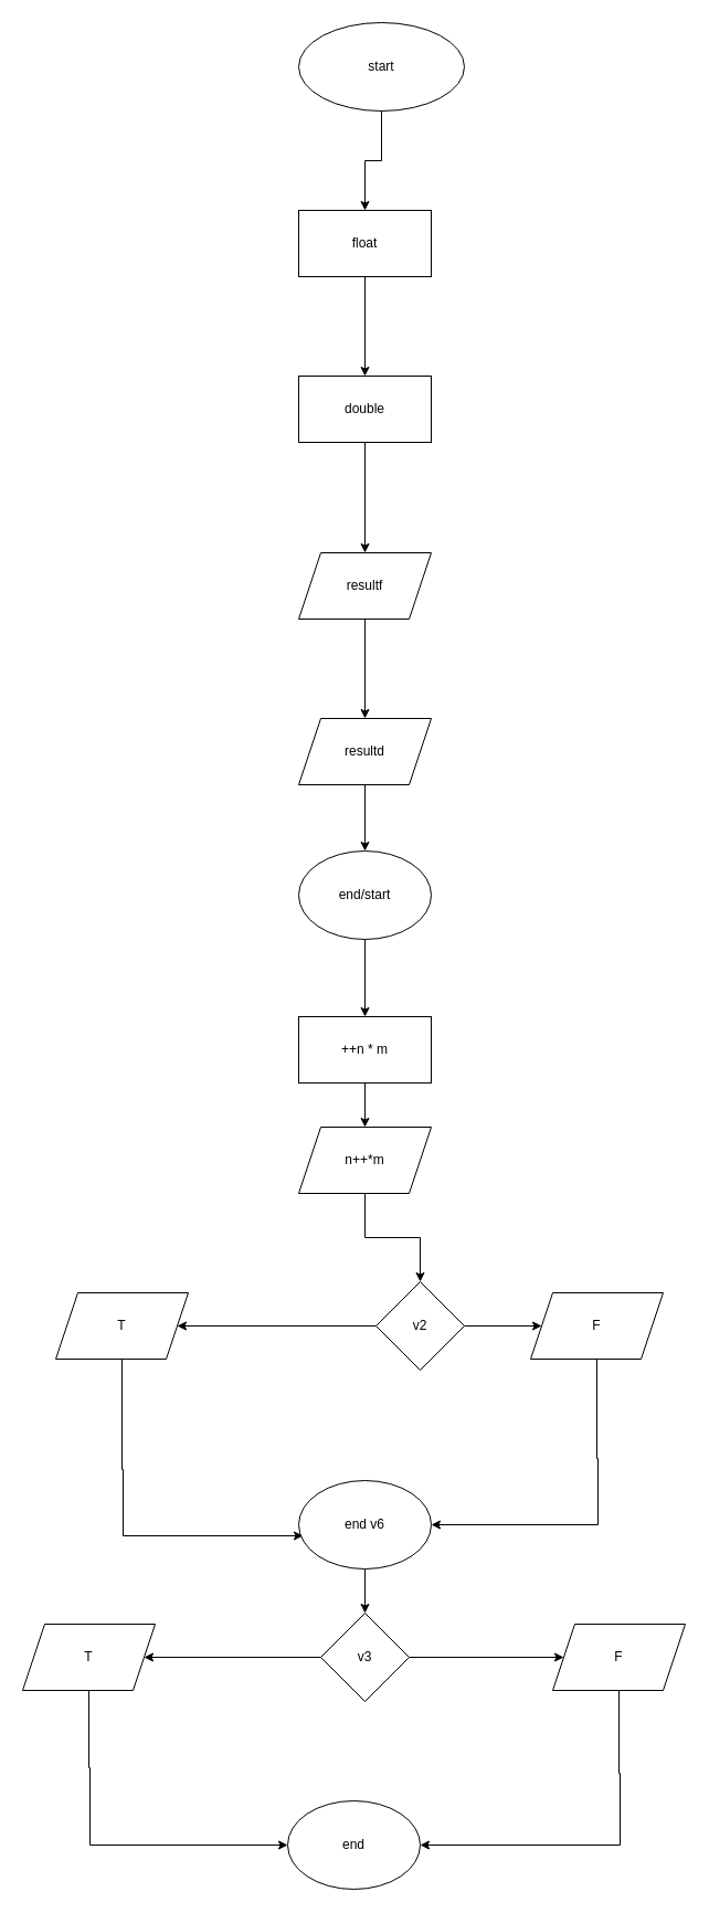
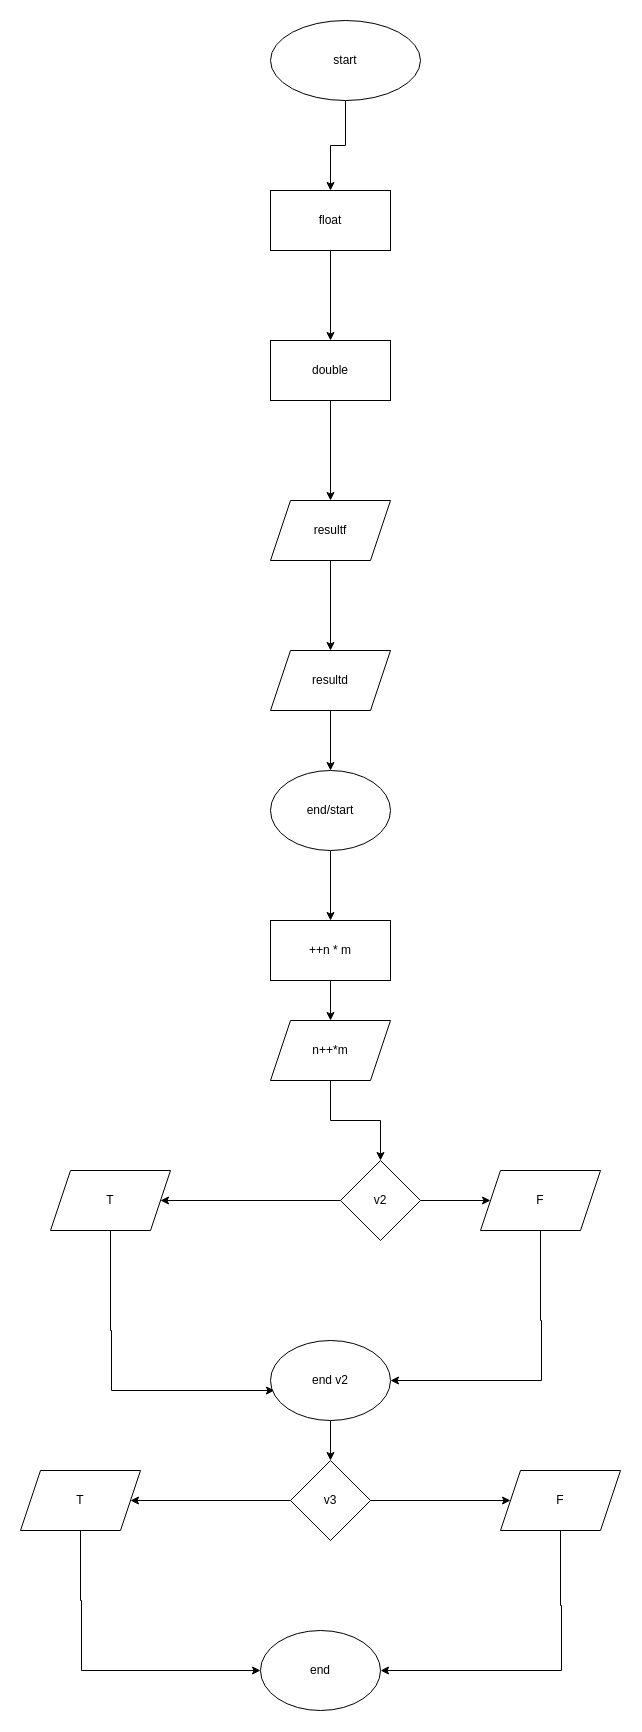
  <mxCell id="0" />
  <mxCell id="1" parent="0" />
  <mxCell id="2" style="edgeStyle=orthogonalEdgeStyle;rounded=0;orthogonalLoop=1;jettySize=auto;html=1;" edge="1" parent="1" source="3" target="5"><mxGeometry relative="1" as="geometry"><mxPoint x="330" y="220" as="targetPoint" /></mxGeometry></mxCell>
  <mxCell id="3" value="start" style="ellipse;whiteSpace=wrap;html=1;" vertex="1" parent="1"><mxGeometry x="270" y="20" width="150" height="80" as="geometry" /></mxCell>
  <mxCell id="4" style="edgeStyle=orthogonalEdgeStyle;rounded=0;orthogonalLoop=1;jettySize=auto;html=1;" edge="1" parent="1" source="5" target="7"><mxGeometry relative="1" as="geometry"><mxPoint x="330" y="370" as="targetPoint" /></mxGeometry></mxCell>
  <mxCell id="5" value="float" style="rounded=0;whiteSpace=wrap;html=1;" vertex="1" parent="1"><mxGeometry x="270" y="190" width="120" height="60" as="geometry" /></mxCell>
  <mxCell id="6" style="edgeStyle=orthogonalEdgeStyle;rounded=0;orthogonalLoop=1;jettySize=auto;html=1;" edge="1" parent="1" source="7" target="9"><mxGeometry relative="1" as="geometry"><mxPoint x="330" y="530" as="targetPoint" /></mxGeometry></mxCell>
  <mxCell id="7" value="double" style="rounded=0;whiteSpace=wrap;html=1;" vertex="1" parent="1"><mxGeometry x="270" y="340" width="120" height="60" as="geometry" /></mxCell>
  <mxCell id="8" style="edgeStyle=orthogonalEdgeStyle;rounded=0;orthogonalLoop=1;jettySize=auto;html=1;" edge="1" parent="1" source="9" target="11"><mxGeometry relative="1" as="geometry"><mxPoint x="330" y="680" as="targetPoint" /></mxGeometry></mxCell>
  <mxCell id="9" value="resultf" style="shape=parallelogram;perimeter=parallelogramPerimeter;whiteSpace=wrap;html=1;fixedSize=1;" vertex="1" parent="1"><mxGeometry x="270" y="500" width="120" height="60" as="geometry" /></mxCell>
  <mxCell id="10" style="edgeStyle=orthogonalEdgeStyle;rounded=0;orthogonalLoop=1;jettySize=auto;html=1;" edge="1" parent="1" source="11" target="13"><mxGeometry relative="1" as="geometry"><mxPoint x="330" y="810" as="targetPoint" /></mxGeometry></mxCell>
  <mxCell id="11" value="resultd" style="shape=parallelogram;perimeter=parallelogramPerimeter;whiteSpace=wrap;html=1;fixedSize=1;" vertex="1" parent="1"><mxGeometry x="270" y="650" width="120" height="60" as="geometry" /></mxCell>
  <mxCell id="12" style="edgeStyle=orthogonalEdgeStyle;rounded=0;orthogonalLoop=1;jettySize=auto;html=1;" edge="1" parent="1" source="13" target="15"><mxGeometry relative="1" as="geometry"><mxPoint x="330" y="950" as="targetPoint" /></mxGeometry></mxCell>
  <mxCell id="13" value="end/start" style="ellipse;whiteSpace=wrap;html=1;" vertex="1" parent="1"><mxGeometry x="270" y="770" width="120" height="80" as="geometry" /></mxCell>
  <mxCell id="14" style="edgeStyle=orthogonalEdgeStyle;rounded=0;orthogonalLoop=1;jettySize=auto;html=1;" edge="1" parent="1" source="15" target="17"><mxGeometry relative="1" as="geometry"><mxPoint x="330" y="1050" as="targetPoint" /></mxGeometry></mxCell>
  <mxCell id="15" value="++n * m" style="rounded=0;whiteSpace=wrap;html=1;" vertex="1" parent="1"><mxGeometry x="270" y="920" width="120" height="60" as="geometry" /></mxCell>
  <mxCell id="16" style="edgeStyle=orthogonalEdgeStyle;rounded=0;orthogonalLoop=1;jettySize=auto;html=1;" edge="1" parent="1" source="17" target="20"><mxGeometry relative="1" as="geometry"><mxPoint x="330" y="1150" as="targetPoint" /></mxGeometry></mxCell>
  <mxCell id="17" value="n++*m" style="shape=parallelogram;perimeter=parallelogramPerimeter;whiteSpace=wrap;html=1;fixedSize=1;" vertex="1" parent="1"><mxGeometry x="270" y="1020" width="120" height="60" as="geometry" /></mxCell>
  <mxCell id="18" style="edgeStyle=orthogonalEdgeStyle;rounded=0;orthogonalLoop=1;jettySize=auto;html=1;" edge="1" parent="1" source="20" target="24"><mxGeometry relative="1" as="geometry"><mxPoint x="110" y="1200" as="targetPoint" /></mxGeometry></mxCell>
  <mxCell id="19" style="edgeStyle=orthogonalEdgeStyle;rounded=0;orthogonalLoop=1;jettySize=auto;html=1;" edge="1" parent="1" source="20" target="22"><mxGeometry relative="1" as="geometry"><mxPoint x="540" y="1200" as="targetPoint" /></mxGeometry></mxCell>
  <mxCell id="20" value="v2" style="rhombus;whiteSpace=wrap;html=1;" vertex="1" parent="1"><mxGeometry x="340" y="1160" width="80" height="80" as="geometry" /></mxCell>
  <mxCell id="21" style="edgeStyle=orthogonalEdgeStyle;rounded=0;orthogonalLoop=1;jettySize=auto;html=1;entryX=1;entryY=0.5;entryDx=0;entryDy=0;" edge="1" parent="1" source="22" target="26"><mxGeometry relative="1" as="geometry"><mxPoint x="540" y="1410" as="targetPoint" /><Array as="points"><mxPoint x="540" y="1320" /><mxPoint x="541" y="1320" /><mxPoint x="541" y="1380" /></Array></mxGeometry></mxCell>
  <mxCell id="22" value="F" style="shape=parallelogram;perimeter=parallelogramPerimeter;whiteSpace=wrap;html=1;fixedSize=1;" vertex="1" parent="1"><mxGeometry x="480" y="1170" width="120" height="60" as="geometry" /></mxCell>
  <mxCell id="23" style="edgeStyle=orthogonalEdgeStyle;rounded=0;orthogonalLoop=1;jettySize=auto;html=1;entryX=0.033;entryY=0.625;entryDx=0;entryDy=0;entryPerimeter=0;" edge="1" parent="1" source="24" target="26"><mxGeometry relative="1" as="geometry"><mxPoint x="260" y="1390" as="targetPoint" /><Array as="points"><mxPoint x="110" y="1330" /><mxPoint x="111" y="1330" /><mxPoint x="111" y="1390" /></Array></mxGeometry></mxCell>
  <mxCell id="24" value="T" style="shape=parallelogram;perimeter=parallelogramPerimeter;whiteSpace=wrap;html=1;fixedSize=1;" vertex="1" parent="1"><mxGeometry x="50" y="1170" width="120" height="60" as="geometry" /></mxCell>
  <mxCell id="25" style="edgeStyle=orthogonalEdgeStyle;rounded=0;orthogonalLoop=1;jettySize=auto;html=1;" edge="1" parent="1" source="26" target="29"><mxGeometry relative="1" as="geometry"><mxPoint x="330" y="1500" as="targetPoint" /></mxGeometry></mxCell>
- <mxCell id="26" value="end v6" style="ellipse;whiteSpace=wrap;html=1;" vertex="1" parent="1"><mxGeometry x="270" y="1340" width="120" height="80" as="geometry" /></mxCell>
+ <mxCell id="26" value="end v2" style="ellipse;whiteSpace=wrap;html=1;" vertex="1" parent="1"><mxGeometry x="270" y="1340" width="120" height="80" as="geometry" /></mxCell>
  <mxCell id="27" style="edgeStyle=orthogonalEdgeStyle;rounded=0;orthogonalLoop=1;jettySize=auto;html=1;" edge="1" parent="1" source="29" target="33"><mxGeometry relative="1" as="geometry"><mxPoint x="80" y="1500" as="targetPoint" /></mxGeometry></mxCell>
  <mxCell id="28" style="edgeStyle=orthogonalEdgeStyle;rounded=0;orthogonalLoop=1;jettySize=auto;html=1;" edge="1" parent="1" source="29" target="31"><mxGeometry relative="1" as="geometry"><mxPoint x="560" y="1500" as="targetPoint" /></mxGeometry></mxCell>
  <mxCell id="29" value="v3" style="rhombus;whiteSpace=wrap;html=1;" vertex="1" parent="1"><mxGeometry x="290" y="1460" width="80" height="80" as="geometry" /></mxCell>
  <mxCell id="30" style="edgeStyle=orthogonalEdgeStyle;rounded=0;orthogonalLoop=1;jettySize=auto;html=1;entryX=1;entryY=0.5;entryDx=0;entryDy=0;" edge="1" parent="1" source="31" target="34"><mxGeometry relative="1" as="geometry"><mxPoint x="560" y="1680" as="targetPoint" /><Array as="points"><mxPoint x="560" y="1605" /><mxPoint x="561" y="1605" /><mxPoint x="561" y="1670" /></Array></mxGeometry></mxCell>
  <mxCell id="31" value="F" style="shape=parallelogram;perimeter=parallelogramPerimeter;whiteSpace=wrap;html=1;fixedSize=1;" vertex="1" parent="1"><mxGeometry x="500" y="1470" width="120" height="60" as="geometry" /></mxCell>
  <mxCell id="32" style="edgeStyle=orthogonalEdgeStyle;rounded=0;orthogonalLoop=1;jettySize=auto;html=1;entryX=0;entryY=0.5;entryDx=0;entryDy=0;" edge="1" parent="1" source="33" target="34"><mxGeometry relative="1" as="geometry"><mxPoint x="80" y="1670" as="targetPoint" /><Array as="points"><mxPoint x="80" y="1600" /><mxPoint x="81" y="1600" /><mxPoint x="81" y="1670" /></Array></mxGeometry></mxCell>
  <mxCell id="33" value="T" style="shape=parallelogram;perimeter=parallelogramPerimeter;whiteSpace=wrap;html=1;fixedSize=1;" vertex="1" parent="1"><mxGeometry x="20" y="1470" width="120" height="60" as="geometry" /></mxCell>
  <mxCell id="34" value="end" style="ellipse;whiteSpace=wrap;html=1;" vertex="1" parent="1"><mxGeometry x="260" y="1630" width="120" height="80" as="geometry" /></mxCell>
